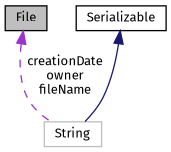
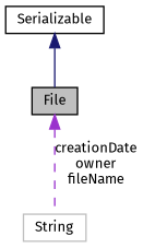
  digraph {
    fontname="Fira Sans"
    node [color=black fontname="Fira Sans" fontsize=10 shape=record]
    edge [dir=back fontname="Fira Sans" fontsize=10 labelfontname=FreeSans labelfontsize=10]
    n1 [fillcolor=grey75 fontcolor=black height=0.2 label=File style=filled width=0.4]
    n2 [color=grey75 height=0.2 label=String width=0.4]
    n3 [height=0.2 label=Serializable width=0.4]
    n1 -> n2 [color=darkorchid3 label="creationDate\nowner\nfileName" style=dashed]
-   n3 -> n2 [color=midnightblue style=solid]
+   n3 -> n1 [color=midnightblue style=solid]
  }
